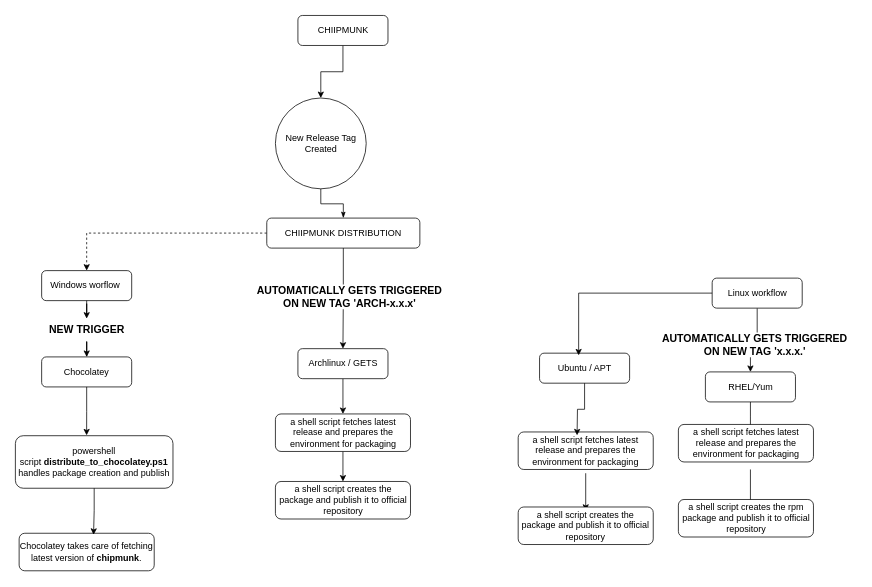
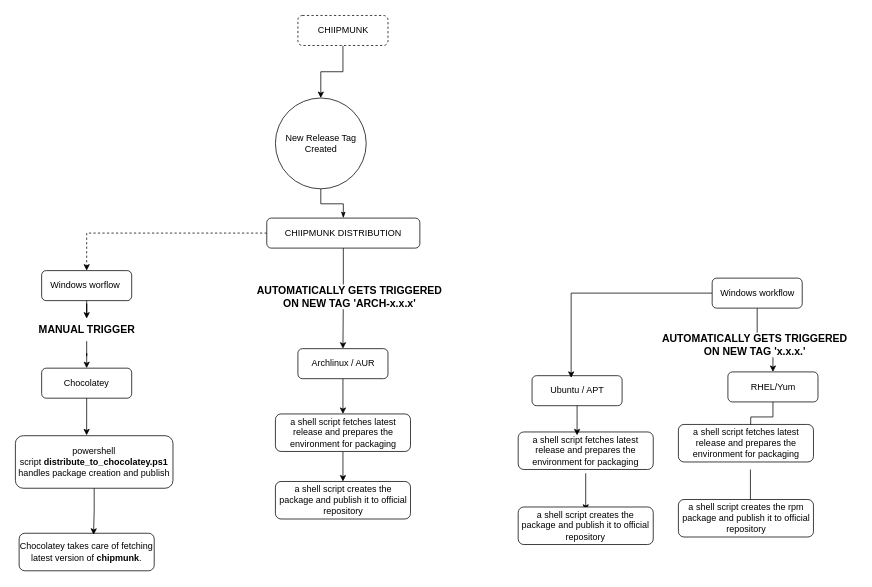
  <mxCell id="0" />
  <mxCell id="1" parent="0" />
  <mxCell id="2" style="edgeStyle=orthogonalEdgeStyle;rounded=0;orthogonalLoop=1;jettySize=auto;html=1;entryX=0.5;entryY=0;entryDx=0;entryDy=0;" edge="1" parent="1" source="3" target="5"><mxGeometry relative="1" as="geometry" /></mxCell>
- <mxCell id="3" value="CHIIPMUNK" style="rounded=1;whiteSpace=wrap;html=1;fontSize=12;glass=0;strokeWidth=1;shadow=0;" vertex="1" parent="1"><mxGeometry x="396.5" y="20" width="120" height="40" as="geometry" /></mxCell>
+ <mxCell id="3" value="CHIIPMUNK" style="rounded=1;whiteSpace=wrap;html=1;fontSize=12;glass=0;strokeWidth=1;shadow=0;dashed=1;" vertex="1" parent="1"><mxGeometry x="396.5" y="20" width="120" height="40" as="geometry" /></mxCell>
  <mxCell id="4" style="edgeStyle=orthogonalEdgeStyle;rounded=0;orthogonalLoop=1;jettySize=auto;html=1;endArrow=classicThin;endFill=1;" edge="1" parent="1" source="5" target="8"><mxGeometry relative="1" as="geometry" /></mxCell>
  <mxCell id="5" value="New Release Tag Created" style="ellipse;whiteSpace=wrap;html=1;aspect=fixed;" vertex="1" parent="1"><mxGeometry x="366.5" y="130" width="121" height="121" as="geometry" /></mxCell>
  <mxCell id="6" style="edgeStyle=orthogonalEdgeStyle;rounded=0;orthogonalLoop=1;jettySize=auto;html=1;entryX=0.5;entryY=0;entryDx=0;entryDy=0;dashed=1;" edge="1" parent="1" source="8" target="10"><mxGeometry relative="1" as="geometry" /></mxCell>
  <mxCell id="7" style="edgeStyle=orthogonalEdgeStyle;rounded=0;orthogonalLoop=1;jettySize=auto;html=1;exitX=0.5;exitY=1;exitDx=0;exitDy=0;" edge="1" parent="1" source="8" target="40"><mxGeometry relative="1" as="geometry" /></mxCell>
  <mxCell id="8" value="CHIIPMUNK DISTRIBUTION" style="rounded=1;whiteSpace=wrap;html=1;fontSize=12;glass=0;strokeWidth=1;shadow=0;" vertex="1" parent="1"><mxGeometry x="355" y="290" width="204" height="40" as="geometry" /></mxCell>
  <mxCell id="9" style="edgeStyle=orthogonalEdgeStyle;rounded=0;orthogonalLoop=1;jettySize=auto;html=1;entryX=0.5;entryY=0;entryDx=0;entryDy=0;" edge="1" parent="1" source="32" target="12"><mxGeometry relative="1" as="geometry" /></mxCell>
  <mxCell id="10" value="Windows worflow&amp;nbsp;" style="rounded=1;whiteSpace=wrap;html=1;fontSize=12;glass=0;strokeWidth=1;shadow=0;" vertex="1" parent="1"><mxGeometry x="55" y="360" width="120" height="40" as="geometry" /></mxCell>
- <mxCell id="11" value="Ubuntu / APT" style="rounded=1;whiteSpace=wrap;html=1;fontSize=12;glass=0;strokeWidth=1;shadow=0;" vertex="1" parent="1"><mxGeometry x="718.5" y="470" width="120" height="40" as="geometry" /></mxCell>
- <mxCell id="12" value="Chocolatey" style="rounded=1;whiteSpace=wrap;html=1;fontSize=12;glass=0;strokeWidth=1;shadow=0;" vertex="1" parent="1"><mxGeometry x="55" y="475" width="120" height="40" as="geometry" /></mxCell>
+ <mxCell id="11" value="Ubuntu / APT" style="rounded=1;whiteSpace=wrap;html=1;fontSize=12;glass=0;strokeWidth=1;shadow=0;" vertex="1" parent="1"><mxGeometry x="708.5" y="500" width="120" height="40" as="geometry" /></mxCell>
+ <mxCell id="12" value="Chocolatey" style="rounded=1;whiteSpace=wrap;html=1;fontSize=12;glass=0;strokeWidth=1;shadow=0;" vertex="1" parent="1"><mxGeometry x="55" y="490" width="120" height="40" as="geometry" /></mxCell>
  <mxCell id="13" style="edgeStyle=orthogonalEdgeStyle;rounded=0;orthogonalLoop=1;jettySize=auto;html=1;entryX=0.5;entryY=0;entryDx=0;entryDy=0;" edge="1" parent="1" source="14" target="20"><mxGeometry relative="1" as="geometry" /></mxCell>
- <mxCell id="14" value="Linux workflow" style="rounded=1;whiteSpace=wrap;html=1;fontSize=12;glass=0;strokeWidth=1;shadow=0;" vertex="1" parent="1"><mxGeometry x="948.5" y="370" width="120" height="40" as="geometry" /></mxCell>
+ <mxCell id="14" value="Windows workflow" style="rounded=1;whiteSpace=wrap;html=1;fontSize=12;glass=0;strokeWidth=1;shadow=0;" vertex="1" parent="1"><mxGeometry x="948.5" y="370" width="120" height="40" as="geometry" /></mxCell>
  <mxCell id="15" style="edgeStyle=orthogonalEdgeStyle;rounded=0;orthogonalLoop=1;jettySize=auto;html=1;entryX=0.434;entryY=0.073;entryDx=0;entryDy=0;entryPerimeter=0;" edge="1" parent="1" source="14" target="11"><mxGeometry relative="1" as="geometry" /></mxCell>
  <mxCell id="16" value="&lt;font style=&quot;font-size: 12px;&quot;&gt;powershell script&amp;nbsp;&lt;b style=&quot;&quot;&gt;distribute_to_chocolatey.ps1&lt;/b&gt;&lt;br style=&quot;&quot;&gt;handles package creation and publish&lt;/font&gt;" style="rounded=1;whiteSpace=wrap;html=1;fontSize=12;glass=0;strokeWidth=1;shadow=0;verticalAlign=middle;" vertex="1" parent="1"><mxGeometry x="20" y="580" width="210" height="70" as="geometry" /></mxCell>
  <mxCell id="17" value="Chocolatey takes care of fetching latest version of &lt;b&gt;chipmunk&lt;/b&gt;." style="rounded=1;whiteSpace=wrap;html=1;fontSize=12;glass=0;strokeWidth=1;shadow=0;verticalAlign=middle;" vertex="1" parent="1"><mxGeometry x="25" y="710" width="180" height="50" as="geometry" /></mxCell>
  <mxCell id="18" value="&lt;div style=&quot;color: rgb(204, 204, 204); background-color: rgb(31, 31, 31); font-family: Consolas, &amp;quot;Courier New&amp;quot;, monospace; line-height: 19px; font-size: 8px;&quot;&gt;&lt;div style=&quot;line-height: 19px;&quot;&gt;&lt;br&gt;&lt;/div&gt;&lt;/div&gt;" style="text;html=1;align=center;verticalAlign=middle;resizable=0;points=[];autosize=1;strokeColor=none;fillColor=none;" vertex="1" parent="1"><mxGeometry x="155" y="280" width="20" height="30" as="geometry" /></mxCell>
  <mxCell id="19" style="edgeStyle=orthogonalEdgeStyle;rounded=0;orthogonalLoop=1;jettySize=auto;html=1;entryX=0.5;entryY=0;entryDx=0;entryDy=0;" edge="1" parent="1" source="20"><mxGeometry relative="1" as="geometry"><mxPoint x="999.5" y="575" as="targetPoint" /></mxGeometry></mxCell>
- <mxCell id="20" value="RHEL/Yum" style="rounded=1;whiteSpace=wrap;html=1;fontSize=12;glass=0;strokeWidth=1;shadow=0;" vertex="1" parent="1"><mxGeometry x="939.5" y="495" width="120" height="40" as="geometry" /></mxCell>
+ <mxCell id="20" value="RHEL/Yum" style="rounded=1;whiteSpace=wrap;html=1;fontSize=12;glass=0;strokeWidth=1;shadow=0;" vertex="1" parent="1"><mxGeometry x="969.5" y="495" width="120" height="40" as="geometry" /></mxCell>
  <mxCell id="21" style="edgeStyle=orthogonalEdgeStyle;rounded=0;orthogonalLoop=1;jettySize=auto;html=1;entryX=0.5;entryY=0;entryDx=0;entryDy=0;" edge="1" parent="1"><mxGeometry relative="1" as="geometry"><mxPoint x="999.5" y="625" as="sourcePoint" /><mxPoint x="999.5" y="675" as="targetPoint" /></mxGeometry></mxCell>
  <mxCell id="22" value="a shell script fetches latest release and prepares the environment for packaging" style="rounded=1;whiteSpace=wrap;html=1;fontSize=12;glass=0;strokeWidth=1;shadow=0;verticalAlign=middle;" vertex="1" parent="1"><mxGeometry x="903.5" y="565" width="180" height="50" as="geometry" /></mxCell>
  <mxCell id="23" value="a shell script creates the rpm package and publish it to official repository" style="rounded=1;whiteSpace=wrap;html=1;fontSize=12;glass=0;strokeWidth=1;shadow=0;verticalAlign=middle;" vertex="1" parent="1"><mxGeometry x="903.5" y="665" width="180" height="50" as="geometry" /></mxCell>
  <mxCell id="24" style="edgeStyle=orthogonalEdgeStyle;rounded=0;orthogonalLoop=1;jettySize=auto;html=1;entryX=0.5;entryY=0;entryDx=0;entryDy=0;" edge="1" parent="1"><mxGeometry relative="1" as="geometry"><mxPoint x="780" y="630" as="sourcePoint" /><mxPoint x="780" y="680" as="targetPoint" /></mxGeometry></mxCell>
  <mxCell id="25" value="a shell script fetches latest release and prepares the environment for packaging" style="rounded=1;whiteSpace=wrap;html=1;fontSize=12;glass=0;strokeWidth=1;shadow=0;verticalAlign=middle;" vertex="1" parent="1"><mxGeometry x="690" y="575" width="180" height="50" as="geometry" /></mxCell>
  <mxCell id="26" value="a shell script creates the package and publish it to official repository" style="rounded=1;whiteSpace=wrap;html=1;fontSize=12;glass=0;strokeWidth=1;shadow=0;verticalAlign=middle;" vertex="1" parent="1"><mxGeometry x="690" y="675" width="180" height="50" as="geometry" /></mxCell>
  <mxCell id="27" value="&lt;div style=&quot;color: rgb(204, 204, 204); background-color: rgb(31, 31, 31); font-family: Consolas, &amp;quot;Courier New&amp;quot;, monospace; line-height: 19px; font-size: 8px;&quot;&gt;&lt;div style=&quot;line-height: 19px;&quot;&gt;&lt;br&gt;&lt;/div&gt;&lt;/div&gt;" style="text;html=1;align=center;verticalAlign=middle;resizable=0;points=[];autosize=1;strokeColor=none;fillColor=none;" vertex="1" parent="1"><mxGeometry x="661" y="280" width="20" height="30" as="geometry" /></mxCell>
  <mxCell id="28" value="&lt;div style=&quot;color: rgb(204, 204, 204); background-color: rgb(31, 31, 31); font-family: Consolas, &amp;quot;Courier New&amp;quot;, monospace; line-height: 19px; font-size: 8px;&quot;&gt;&lt;div style=&quot;line-height: 19px;&quot;&gt;&lt;br&gt;&lt;/div&gt;&lt;/div&gt;" style="text;html=1;align=center;verticalAlign=middle;resizable=0;points=[];autosize=1;strokeColor=none;fillColor=none;" vertex="1" parent="1"><mxGeometry x="490" y="340" width="20" height="30" as="geometry" /></mxCell>
  <mxCell id="29" style="edgeStyle=orthogonalEdgeStyle;rounded=0;orthogonalLoop=1;jettySize=auto;html=1;entryX=0.436;entryY=-0.01;entryDx=0;entryDy=0;entryPerimeter=0;" edge="1" parent="1" source="11"><mxGeometry relative="1" as="geometry"><mxPoint x="768.48" y="579.5" as="targetPoint" /></mxGeometry></mxCell>
  <mxCell id="30" value="&lt;b style=&quot;font-size: 14px;&quot;&gt;AUTOMATICALLY GETS TRIGGERED&lt;br style=&quot;font-size: 14px;&quot;&gt;ON NEW TAG 'x.x.x.'&lt;br style=&quot;font-size: 14px;&quot;&gt;&lt;/b&gt;" style="text;html=1;align=center;verticalAlign=middle;resizable=0;points=[];autosize=1;strokeColor=none;fillColor=none;fontSize=14;labelBackgroundColor=default;" vertex="1" parent="1"><mxGeometry x="869.5" y="434" width="270" height="50" as="geometry" /></mxCell>
  <mxCell id="31" value="" style="edgeStyle=orthogonalEdgeStyle;rounded=0;orthogonalLoop=1;jettySize=auto;html=1;entryX=0.5;entryY=0;entryDx=0;entryDy=0;" edge="1" parent="1" source="10" target="32"><mxGeometry relative="1" as="geometry"><mxPoint x="115" y="375" as="sourcePoint" /><mxPoint x="115" y="490" as="targetPoint" /></mxGeometry></mxCell>
- <mxCell id="32" value="&lt;b style=&quot;font-size: 14px;&quot;&gt;NEW TRIGGER&lt;/b&gt;" style="text;html=1;align=center;verticalAlign=middle;resizable=0;points=[];autosize=1;strokeColor=none;fillColor=none;fontSize=14;labelBackgroundColor=default;" vertex="1" parent="1"><mxGeometry x="40" y="424" width="150" height="30" as="geometry" /></mxCell>
+ <mxCell id="32" value="&lt;b style=&quot;font-size: 14px;&quot;&gt;MANUAL TRIGGER&lt;/b&gt;" style="text;html=1;align=center;verticalAlign=middle;resizable=0;points=[];autosize=1;strokeColor=none;fillColor=none;fontSize=14;labelBackgroundColor=default;" vertex="1" parent="1"><mxGeometry x="40" y="424" width="150" height="30" as="geometry" /></mxCell>
  <mxCell id="33" style="edgeStyle=orthogonalEdgeStyle;rounded=0;orthogonalLoop=1;jettySize=auto;html=1;entryX=0.452;entryY=-0.007;entryDx=0;entryDy=0;entryPerimeter=0;" edge="1" parent="1" source="12" target="16"><mxGeometry relative="1" as="geometry" /></mxCell>
  <mxCell id="34" style="edgeStyle=orthogonalEdgeStyle;rounded=0;orthogonalLoop=1;jettySize=auto;html=1;entryX=0.551;entryY=0.04;entryDx=0;entryDy=0;entryPerimeter=0;" edge="1" parent="1" source="16" target="17"><mxGeometry relative="1" as="geometry" /></mxCell>
  <mxCell id="35" style="edgeStyle=orthogonalEdgeStyle;rounded=0;orthogonalLoop=1;jettySize=auto;html=1;entryX=0.5;entryY=0;entryDx=0;entryDy=0;" edge="1" parent="1" source="40" target="37"><mxGeometry relative="1" as="geometry"><mxPoint x="456.5" y="465" as="sourcePoint" /></mxGeometry></mxCell>
  <mxCell id="36" style="edgeStyle=orthogonalEdgeStyle;rounded=0;orthogonalLoop=1;jettySize=auto;html=1;entryX=0.5;entryY=0;entryDx=0;entryDy=0;" edge="1" parent="1" source="37" target="38"><mxGeometry relative="1" as="geometry" /></mxCell>
  <mxCell id="37" value="a shell script fetches latest release and prepares the environment for packaging" style="rounded=1;whiteSpace=wrap;html=1;fontSize=12;glass=0;strokeWidth=1;shadow=0;verticalAlign=middle;" vertex="1" parent="1"><mxGeometry x="366.5" y="551" width="180" height="50" as="geometry" /></mxCell>
  <mxCell id="38" value="a shell script creates the package and publish it to official repository" style="rounded=1;whiteSpace=wrap;html=1;fontSize=12;glass=0;strokeWidth=1;shadow=0;verticalAlign=middle;" vertex="1" parent="1"><mxGeometry x="366.5" y="641" width="180" height="50" as="geometry" /></mxCell>
  <mxCell id="39" value="" style="edgeStyle=orthogonalEdgeStyle;rounded=0;orthogonalLoop=1;jettySize=auto;html=1;entryX=0.5;entryY=0;entryDx=0;entryDy=0;" edge="1" parent="1" target="40"><mxGeometry relative="1" as="geometry"><mxPoint x="456.5" y="465" as="sourcePoint" /><mxPoint x="457" y="551" as="targetPoint" /></mxGeometry></mxCell>
- <mxCell id="40" value="Archlinux / GETS" style="rounded=1;whiteSpace=wrap;html=1;fontSize=12;glass=0;strokeWidth=1;shadow=0;" vertex="1" parent="1"><mxGeometry x="396.5" y="464" width="120" height="40" as="geometry" /></mxCell>
+ <mxCell id="40" value="Archlinux / AUR" style="rounded=1;whiteSpace=wrap;html=1;fontSize=12;glass=0;strokeWidth=1;shadow=0;" vertex="1" parent="1"><mxGeometry x="396.5" y="464" width="120" height="40" as="geometry" /></mxCell>
  <mxCell id="41" value="&lt;b style=&quot;font-size: 14px;&quot;&gt;AUTOMATICALLY GETS TRIGGERED&lt;br style=&quot;font-size: 14px;&quot;&gt;ON NEW TAG 'ARCH-x.x.x'&lt;br style=&quot;font-size: 14px;&quot;&gt;&lt;/b&gt;" style="text;html=1;align=center;verticalAlign=middle;resizable=0;points=[];autosize=1;strokeColor=none;fillColor=none;fontSize=14;labelBackgroundColor=default;" vertex="1" parent="1"><mxGeometry x="330" y="370" width="270" height="50" as="geometry" /></mxCell>
